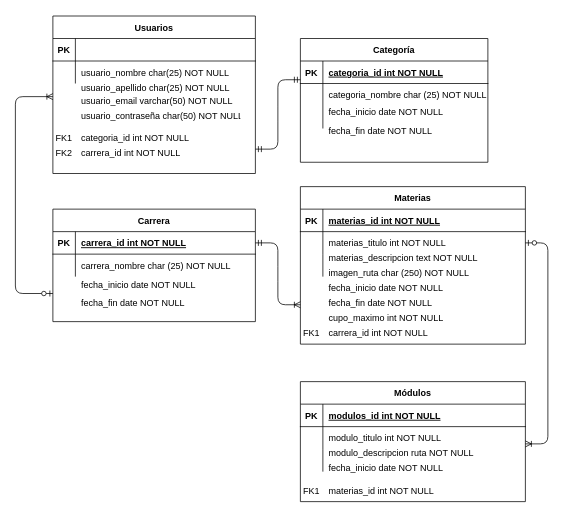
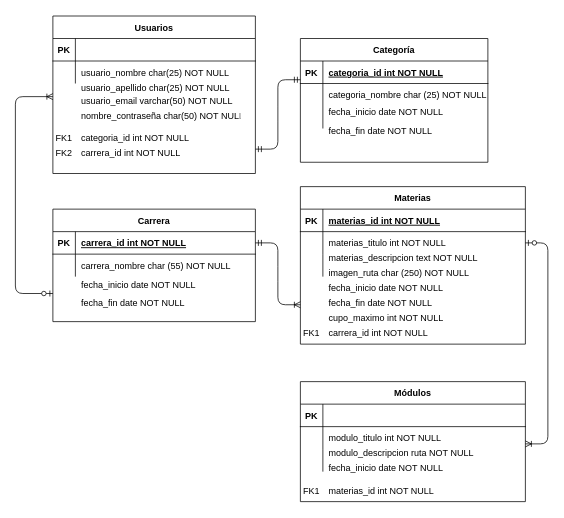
  <mxCell id="0" />
  <mxCell id="1" parent="0" />
  <mxCell id="2" value="Categoría" style="shape=table;startSize=30;container=1;collapsible=1;childLayout=tableLayout;fixedRows=1;rowLines=0;fontStyle=1;align=center;resizeLast=1;" parent="1" vertex="1"><mxGeometry x="400" y="50.5" width="250" height="165" as="geometry" /></mxCell>
  <mxCell id="3" value="" style="shape=partialRectangle;collapsible=0;dropTarget=0;pointerEvents=0;fillColor=none;points=[[0,0.5],[1,0.5]];portConstraint=eastwest;top=0;left=0;right=0;bottom=1;" parent="2" vertex="1"><mxGeometry y="30" width="250" height="30" as="geometry" /></mxCell>
  <mxCell id="4" value="PK" style="shape=partialRectangle;overflow=hidden;connectable=0;fillColor=none;top=0;left=0;bottom=0;right=0;fontStyle=1;" parent="3" vertex="1"><mxGeometry width="30" height="30" as="geometry" /></mxCell>
  <mxCell id="5" value="categoria_id int NOT NULL " style="shape=partialRectangle;overflow=hidden;connectable=0;fillColor=none;top=0;left=0;bottom=0;right=0;align=left;spacingLeft=6;fontStyle=5;" parent="3" vertex="1"><mxGeometry x="30" width="220" height="30" as="geometry" /></mxCell>
  <mxCell id="6" value="" style="shape=partialRectangle;collapsible=0;dropTarget=0;pointerEvents=0;fillColor=none;points=[[0,0.5],[1,0.5]];portConstraint=eastwest;top=0;left=0;right=0;bottom=0;" parent="2" vertex="1"><mxGeometry y="60" width="250" height="30" as="geometry" /></mxCell>
  <mxCell id="7" value="" style="shape=partialRectangle;overflow=hidden;connectable=0;fillColor=none;top=0;left=0;bottom=0;right=0;" parent="6" vertex="1"><mxGeometry width="30" height="30" as="geometry" /></mxCell>
  <mxCell id="8" value="categoria_nombre char (25) NOT NULL" style="shape=partialRectangle;overflow=hidden;connectable=0;fillColor=none;top=0;left=0;bottom=0;right=0;align=left;spacingLeft=6;" parent="6" vertex="1"><mxGeometry x="30" width="220" height="30" as="geometry" /></mxCell>
  <mxCell id="9" value="" style="shape=partialRectangle;collapsible=0;dropTarget=0;pointerEvents=0;fillColor=none;points=[[0,0.5],[1,0.5]];portConstraint=eastwest;top=0;left=0;right=0;bottom=0;" parent="2" vertex="1"><mxGeometry y="90" width="250" height="30" as="geometry" /></mxCell>
  <mxCell id="10" value="" style="shape=partialRectangle;overflow=hidden;connectable=0;fillColor=none;top=0;left=0;bottom=0;right=0;" parent="9" vertex="1"><mxGeometry width="30" height="30" as="geometry" /></mxCell>
  <mxCell id="11" value="" style="shape=partialRectangle;overflow=hidden;connectable=0;fillColor=none;top=0;left=0;bottom=0;right=0;align=left;spacingLeft=6;" parent="9" vertex="1"><mxGeometry x="30" width="220" height="30" as="geometry" /></mxCell>
  <mxCell id="12" value="Carrera" style="shape=table;startSize=30;container=1;collapsible=1;childLayout=tableLayout;fixedRows=1;rowLines=0;fontStyle=1;align=center;resizeLast=1;" parent="1" vertex="1"><mxGeometry x="70" y="278" width="270" height="150" as="geometry" /></mxCell>
  <mxCell id="13" value="" style="shape=partialRectangle;collapsible=0;dropTarget=0;pointerEvents=0;fillColor=none;points=[[0,0.5],[1,0.5]];portConstraint=eastwest;top=0;left=0;right=0;bottom=1;" parent="12" vertex="1"><mxGeometry y="30" width="270" height="30" as="geometry" /></mxCell>
  <mxCell id="14" value="PK" style="shape=partialRectangle;overflow=hidden;connectable=0;fillColor=none;top=0;left=0;bottom=0;right=0;fontStyle=1;" parent="13" vertex="1"><mxGeometry width="30" height="30" as="geometry" /></mxCell>
  <mxCell id="15" value="carrera_id int NOT NULL " style="shape=partialRectangle;overflow=hidden;connectable=0;fillColor=none;top=0;left=0;bottom=0;right=0;align=left;spacingLeft=6;fontStyle=5;" parent="13" vertex="1"><mxGeometry x="30" width="240" height="30" as="geometry" /></mxCell>
  <mxCell id="16" value="" style="shape=partialRectangle;collapsible=0;dropTarget=0;pointerEvents=0;fillColor=none;points=[[0,0.5],[1,0.5]];portConstraint=eastwest;top=0;left=0;right=0;bottom=0;" parent="12" vertex="1"><mxGeometry y="60" width="270" height="30" as="geometry" /></mxCell>
  <mxCell id="17" value="" style="shape=partialRectangle;overflow=hidden;connectable=0;fillColor=none;top=0;left=0;bottom=0;right=0;" parent="16" vertex="1"><mxGeometry width="30" height="30" as="geometry" /></mxCell>
  <mxCell id="18" value="" style="shape=partialRectangle;overflow=hidden;connectable=0;fillColor=none;top=0;left=0;bottom=0;right=0;align=left;spacingLeft=6;" parent="16" vertex="1"><mxGeometry x="30" width="240" height="30" as="geometry" /></mxCell>
  <mxCell id="19" value="Usuarios" style="shape=table;startSize=30;container=1;collapsible=1;childLayout=tableLayout;fixedRows=1;rowLines=0;fontStyle=1;align=center;resizeLast=1;" parent="1" vertex="1"><mxGeometry x="70" y="20.5" width="270" height="210" as="geometry" /></mxCell>
  <mxCell id="20" value="" style="shape=partialRectangle;collapsible=0;dropTarget=0;pointerEvents=0;fillColor=none;points=[[0,0.5],[1,0.5]];portConstraint=eastwest;top=0;left=0;right=0;bottom=1;" parent="19" vertex="1"><mxGeometry y="30" width="270" height="30" as="geometry" /></mxCell>
  <mxCell id="21" value="PK" style="shape=partialRectangle;overflow=hidden;connectable=0;fillColor=none;top=0;left=0;bottom=0;right=0;fontStyle=1;" parent="20" vertex="1"><mxGeometry width="30" height="30" as="geometry" /></mxCell>
  <mxCell id="22" value="" style="shape=partialRectangle;collapsible=0;dropTarget=0;pointerEvents=0;fillColor=none;points=[[0,0.5],[1,0.5]];portConstraint=eastwest;top=0;left=0;right=0;bottom=0;" parent="19" vertex="1"><mxGeometry y="60" width="270" height="30" as="geometry" /></mxCell>
  <mxCell id="23" value="" style="shape=partialRectangle;overflow=hidden;connectable=0;fillColor=none;top=0;left=0;bottom=0;right=0;" parent="22" vertex="1"><mxGeometry width="30" height="30" as="geometry" /></mxCell>
  <mxCell id="24" value="usuario_nombre char(25) NOT NULL" style="shape=partialRectangle;overflow=hidden;connectable=0;fillColor=none;top=0;left=0;bottom=0;right=0;align=left;spacingLeft=6;" parent="22" vertex="1"><mxGeometry x="30" width="240" height="30" as="geometry" /></mxCell>
  <mxCell id="25" value="usuario_apellido char(25) NOT NULL" style="shape=partialRectangle;overflow=hidden;connectable=0;fillColor=none;top=0;left=0;bottom=0;right=0;align=left;spacingLeft=6;" parent="1" vertex="1"><mxGeometry x="100" y="100.5" width="220" height="30" as="geometry" /></mxCell>
  <mxCell id="26" value="usuario_email varchar(50) NOT NULL" style="shape=partialRectangle;overflow=hidden;connectable=0;fillColor=none;top=0;left=0;bottom=0;right=0;align=left;spacingLeft=6;" parent="1" vertex="1"><mxGeometry x="100" y="118" width="220" height="30" as="geometry" /></mxCell>
- <mxCell id="27" value="usuario_contraseña char(50) NOT NULL" style="shape=partialRectangle;overflow=hidden;connectable=0;fillColor=none;top=0;left=0;bottom=0;right=0;align=left;spacingLeft=6;" parent="1" vertex="1"><mxGeometry x="100" y="138" width="220" height="30" as="geometry" /></mxCell>
+ <mxCell id="27" value="nombre_contraseña char(50) NOT NULL" style="shape=partialRectangle;overflow=hidden;connectable=0;fillColor=none;top=0;left=0;bottom=0;right=0;align=left;spacingLeft=6;" parent="1" vertex="1"><mxGeometry x="100" y="138" width="220" height="30" as="geometry" /></mxCell>
  <mxCell id="28" value="fecha_fin date NOT NULL" style="shape=partialRectangle;overflow=hidden;connectable=0;fillColor=none;top=0;left=0;bottom=0;right=0;align=left;spacingLeft=6;" parent="1" vertex="1"><mxGeometry x="100" y="388" width="220" height="30" as="geometry" /></mxCell>
  <mxCell id="29" value="fecha_inicio date NOT NULL" style="shape=partialRectangle;overflow=hidden;connectable=0;fillColor=none;top=0;left=0;bottom=0;right=0;align=left;spacingLeft=6;" parent="1" vertex="1"><mxGeometry x="100" y="358" width="220" height="40" as="geometry" /></mxCell>
  <mxCell id="30" value="Materias" style="shape=table;startSize=30;container=1;collapsible=1;childLayout=tableLayout;fixedRows=1;rowLines=0;fontStyle=1;align=center;resizeLast=1;" parent="1" vertex="1"><mxGeometry x="400" y="248" width="300" height="210" as="geometry" /></mxCell>
  <mxCell id="31" value="" style="shape=partialRectangle;collapsible=0;dropTarget=0;pointerEvents=0;fillColor=none;points=[[0,0.5],[1,0.5]];portConstraint=eastwest;top=0;left=0;right=0;bottom=1;" parent="30" vertex="1"><mxGeometry y="30" width="300" height="30" as="geometry" /></mxCell>
  <mxCell id="32" value="PK" style="shape=partialRectangle;overflow=hidden;connectable=0;fillColor=none;top=0;left=0;bottom=0;right=0;fontStyle=1;" parent="31" vertex="1"><mxGeometry width="30" height="30" as="geometry" /></mxCell>
  <mxCell id="33" value="materias_id int NOT NULL " style="shape=partialRectangle;overflow=hidden;connectable=0;fillColor=none;top=0;left=0;bottom=0;right=0;align=left;spacingLeft=6;fontStyle=5;" parent="31" vertex="1"><mxGeometry x="30" width="270" height="30" as="geometry" /></mxCell>
  <mxCell id="34" value="" style="shape=partialRectangle;collapsible=0;dropTarget=0;pointerEvents=0;fillColor=none;points=[[0,0.5],[1,0.5]];portConstraint=eastwest;top=0;left=0;right=0;bottom=0;" parent="30" vertex="1"><mxGeometry y="60" width="300" height="30" as="geometry" /></mxCell>
  <mxCell id="35" value="" style="shape=partialRectangle;overflow=hidden;connectable=0;fillColor=none;top=0;left=0;bottom=0;right=0;" parent="34" vertex="1"><mxGeometry width="30" height="30" as="geometry" /></mxCell>
  <mxCell id="36" value="materias_titulo int NOT NULL" style="shape=partialRectangle;overflow=hidden;connectable=0;fillColor=none;top=0;left=0;bottom=0;right=0;align=left;spacingLeft=6;" parent="34" vertex="1"><mxGeometry x="30" width="270" height="30" as="geometry" /></mxCell>
  <mxCell id="37" value="" style="shape=partialRectangle;collapsible=0;dropTarget=0;pointerEvents=0;fillColor=none;points=[[0,0.5],[1,0.5]];portConstraint=eastwest;top=0;left=0;right=0;bottom=0;" parent="30" vertex="1"><mxGeometry y="90" width="300" height="30" as="geometry" /></mxCell>
  <mxCell id="38" value="" style="shape=partialRectangle;overflow=hidden;connectable=0;fillColor=none;top=0;left=0;bottom=0;right=0;" parent="37" vertex="1"><mxGeometry width="30" height="30" as="geometry" /></mxCell>
  <mxCell id="39" value="" style="shape=partialRectangle;overflow=hidden;connectable=0;fillColor=none;top=0;left=0;bottom=0;right=0;align=left;spacingLeft=6;" parent="37" vertex="1"><mxGeometry x="30" width="270" height="30" as="geometry" /></mxCell>
  <mxCell id="40" value="cupo_maximo int NOT NULL" style="shape=partialRectangle;overflow=hidden;connectable=0;fillColor=none;top=0;left=0;bottom=0;right=0;align=left;spacingLeft=6;" parent="1" vertex="1"><mxGeometry x="430" y="408" width="210" height="30" as="geometry" /></mxCell>
  <mxCell id="41" value="fecha_inicio date NOT NULL" style="shape=partialRectangle;overflow=hidden;connectable=0;fillColor=none;top=0;left=0;bottom=0;right=0;align=left;spacingLeft=6;" parent="1" vertex="1"><mxGeometry x="430" y="368" width="220" height="30" as="geometry" /></mxCell>
  <mxCell id="42" value="fecha_fin date NOT NULL" style="shape=partialRectangle;overflow=hidden;connectable=0;fillColor=none;top=0;left=0;bottom=0;right=0;align=left;spacingLeft=6;" parent="1" vertex="1"><mxGeometry x="430" y="388" width="220" height="30" as="geometry" /></mxCell>
  <mxCell id="43" value="FK1" style="shape=partialRectangle;overflow=hidden;connectable=0;fillColor=none;top=0;left=0;bottom=0;right=0;" parent="1" vertex="1"><mxGeometry x="70" y="168" width="30" height="30" as="geometry" /></mxCell>
  <mxCell id="44" value="categoria_id int NOT NULL" style="shape=partialRectangle;overflow=hidden;connectable=0;fillColor=none;top=0;left=0;bottom=0;right=0;align=left;spacingLeft=6;" parent="1" vertex="1"><mxGeometry x="100" y="168" width="220" height="30" as="geometry" /></mxCell>
- <mxCell id="45" value="carrera_nombre char (25) NOT NULL" style="shape=partialRectangle;overflow=hidden;connectable=0;fillColor=none;top=0;left=0;bottom=0;right=0;align=left;spacingLeft=6;" parent="1" vertex="1"><mxGeometry x="100" y="338" width="220" height="30" as="geometry" /></mxCell>
+ <mxCell id="45" value="carrera_nombre char (55) NOT NULL" style="shape=partialRectangle;overflow=hidden;connectable=0;fillColor=none;top=0;left=0;bottom=0;right=0;align=left;spacingLeft=6;" parent="1" vertex="1"><mxGeometry x="100" y="338" width="220" height="30" as="geometry" /></mxCell>
  <mxCell id="46" value="materias_descripcion text NOT NULL" style="shape=partialRectangle;overflow=hidden;connectable=0;fillColor=none;top=0;left=0;bottom=0;right=0;align=left;spacingLeft=6;" parent="1" vertex="1"><mxGeometry x="430" y="328" width="260" height="30" as="geometry" /></mxCell>
  <mxCell id="47" value="imagen_ruta char (250) NOT NULL" style="shape=partialRectangle;overflow=hidden;connectable=0;fillColor=none;top=0;left=0;bottom=0;right=0;align=left;spacingLeft=6;" parent="1" vertex="1"><mxGeometry x="430" y="348" width="220" height="30" as="geometry" /></mxCell>
  <mxCell id="48" value="Módulos" style="shape=table;startSize=30;container=1;collapsible=1;childLayout=tableLayout;fixedRows=1;rowLines=0;fontStyle=1;align=center;resizeLast=1;" parent="1" vertex="1"><mxGeometry x="400" y="508" width="300" height="160" as="geometry" /></mxCell>
  <mxCell id="49" value="" style="shape=partialRectangle;collapsible=0;dropTarget=0;pointerEvents=0;fillColor=none;points=[[0,0.5],[1,0.5]];portConstraint=eastwest;top=0;left=0;right=0;bottom=1;" parent="48" vertex="1"><mxGeometry y="30" width="300" height="30" as="geometry" /></mxCell>
  <mxCell id="50" value="PK" style="shape=partialRectangle;overflow=hidden;connectable=0;fillColor=none;top=0;left=0;bottom=0;right=0;fontStyle=1;" parent="49" vertex="1"><mxGeometry width="30" height="30" as="geometry" /></mxCell>
- <mxCell id="51" value="modulos_id int NOT NULL " style="shape=partialRectangle;overflow=hidden;connectable=0;fillColor=none;top=0;left=0;bottom=0;right=0;align=left;spacingLeft=6;fontStyle=5;" parent="49" vertex="1"><mxGeometry x="30" width="270" height="30" as="geometry" /></mxCell>
  <mxCell id="52" value="" style="shape=partialRectangle;collapsible=0;dropTarget=0;pointerEvents=0;fillColor=none;points=[[0,0.5],[1,0.5]];portConstraint=eastwest;top=0;left=0;right=0;bottom=0;" parent="48" vertex="1"><mxGeometry y="60" width="300" height="30" as="geometry" /></mxCell>
  <mxCell id="53" value="" style="shape=partialRectangle;overflow=hidden;connectable=0;fillColor=none;top=0;left=0;bottom=0;right=0;" parent="52" vertex="1"><mxGeometry width="30" height="30" as="geometry" /></mxCell>
  <mxCell id="54" value="modulo_titulo int NOT NULL" style="shape=partialRectangle;overflow=hidden;connectable=0;fillColor=none;top=0;left=0;bottom=0;right=0;align=left;spacingLeft=6;" parent="52" vertex="1"><mxGeometry x="30" width="270" height="30" as="geometry" /></mxCell>
  <mxCell id="55" value="" style="shape=partialRectangle;collapsible=0;dropTarget=0;pointerEvents=0;fillColor=none;points=[[0,0.5],[1,0.5]];portConstraint=eastwest;top=0;left=0;right=0;bottom=0;" parent="48" vertex="1"><mxGeometry y="90" width="300" height="30" as="geometry" /></mxCell>
  <mxCell id="56" value="" style="shape=partialRectangle;overflow=hidden;connectable=0;fillColor=none;top=0;left=0;bottom=0;right=0;" parent="55" vertex="1"><mxGeometry width="30" height="30" as="geometry" /></mxCell>
  <mxCell id="57" value="" style="shape=partialRectangle;overflow=hidden;connectable=0;fillColor=none;top=0;left=0;bottom=0;right=0;align=left;spacingLeft=6;" parent="55" vertex="1"><mxGeometry x="30" width="270" height="30" as="geometry" /></mxCell>
  <mxCell id="58" value="fecha_inicio date NOT NULL" style="shape=partialRectangle;overflow=hidden;connectable=0;fillColor=none;top=0;left=0;bottom=0;right=0;align=left;spacingLeft=6;" parent="1" vertex="1"><mxGeometry x="430" y="608" width="220" height="30" as="geometry" /></mxCell>
  <mxCell id="59" value="modulo_descripcion ruta NOT NULL" style="shape=partialRectangle;overflow=hidden;connectable=0;fillColor=none;top=0;left=0;bottom=0;right=0;align=left;spacingLeft=6;" parent="1" vertex="1"><mxGeometry x="430" y="588" width="260" height="30" as="geometry" /></mxCell>
  <mxCell id="60" value="materias_id int NOT NULL" style="shape=partialRectangle;overflow=hidden;connectable=0;fillColor=none;top=0;left=0;bottom=0;right=0;align=left;spacingLeft=6;" parent="1" vertex="1"><mxGeometry x="430" y="638" width="220" height="30" as="geometry" /></mxCell>
  <mxCell id="61" value="FK1" style="shape=partialRectangle;overflow=hidden;connectable=0;fillColor=none;top=0;left=0;bottom=0;right=0;" parent="1" vertex="1"><mxGeometry x="400" y="638" width="30" height="30" as="geometry" /></mxCell>
  <mxCell id="62" value="carrera_id int NOT NULL" style="shape=partialRectangle;overflow=hidden;connectable=0;fillColor=none;top=0;left=0;bottom=0;right=0;align=left;spacingLeft=6;" parent="1" vertex="1"><mxGeometry x="100" y="188" width="220" height="30" as="geometry" /></mxCell>
  <mxCell id="63" value="FK2" style="shape=partialRectangle;overflow=hidden;connectable=0;fillColor=none;top=0;left=0;bottom=0;right=0;" parent="1" vertex="1"><mxGeometry x="70" y="188" width="30" height="30" as="geometry" /></mxCell>
  <mxCell id="64" value="carrera_id int NOT NULL" style="shape=partialRectangle;overflow=hidden;connectable=0;fillColor=none;top=0;left=0;bottom=0;right=0;align=left;spacingLeft=6;" parent="1" vertex="1"><mxGeometry x="430" y="428" width="210" height="30" as="geometry" /></mxCell>
  <mxCell id="65" value="FK1" style="shape=partialRectangle;overflow=hidden;connectable=0;fillColor=none;top=0;left=0;bottom=0;right=0;" parent="1" vertex="1"><mxGeometry x="400" y="428" width="30" height="30" as="geometry" /></mxCell>
  <mxCell id="66" value="" style="edgeStyle=entityRelationEdgeStyle;fontSize=12;html=1;endArrow=ERmandOne;startArrow=ERmandOne;entryX=0;entryY=0.833;entryDx=0;entryDy=0;entryPerimeter=0;" parent="1" target="3" edge="1"><mxGeometry width="100" height="100" relative="1" as="geometry"><mxPoint x="340" y="198" as="sourcePoint" /><mxPoint x="390" y="148" as="targetPoint" /></mxGeometry></mxCell>
  <mxCell id="67" value="" style="edgeStyle=entityRelationEdgeStyle;fontSize=12;html=1;endArrow=ERoneToMany;startArrow=ERmandOne;exitX=1;exitY=0.5;exitDx=0;exitDy=0;entryX=0;entryY=0.75;entryDx=0;entryDy=0;" parent="1" source="13" target="30" edge="1"><mxGeometry width="100" height="100" relative="1" as="geometry"><mxPoint x="320" y="348" as="sourcePoint" /><mxPoint x="400" y="478" as="targetPoint" /></mxGeometry></mxCell>
  <mxCell id="68" value="" style="edgeStyle=elbowEdgeStyle;fontSize=12;html=1;endArrow=ERoneToMany;startArrow=ERzeroToOne;exitX=0;exitY=0.75;exitDx=0;exitDy=0;" parent="1" source="12" edge="1"><mxGeometry width="100" height="100" relative="1" as="geometry"><mxPoint x="50" y="458" as="sourcePoint" /><mxPoint x="70" y="128" as="targetPoint" /><Array as="points"><mxPoint x="20" y="148" /></Array></mxGeometry></mxCell>
  <mxCell id="69" style="edgeStyle=elbowEdgeStyle;rounded=0;orthogonalLoop=1;jettySize=auto;html=1;entryX=0;entryY=0.5;entryDx=0;entryDy=0;" parent="1" source="19" target="19" edge="1"><mxGeometry relative="1" as="geometry" /></mxCell>
  <mxCell id="70" value="" style="edgeStyle=elbowEdgeStyle;fontSize=12;html=1;endArrow=ERoneToMany;startArrow=ERzeroToOne;entryX=1;entryY=0.767;entryDx=0;entryDy=0;entryPerimeter=0;exitX=1;exitY=0.5;exitDx=0;exitDy=0;" parent="1" source="34" target="52" edge="1"><mxGeometry width="100" height="100" relative="1" as="geometry"><mxPoint x="320" y="458" as="sourcePoint" /><mxPoint x="420" y="358" as="targetPoint" /><Array as="points"><mxPoint x="730" y="448" /></Array></mxGeometry></mxCell>
  <mxCell id="71" value="fecha_inicio date NOT NULL" style="shape=partialRectangle;overflow=hidden;connectable=0;fillColor=none;top=0;left=0;bottom=0;right=0;align=left;spacingLeft=6;" parent="1" vertex="1"><mxGeometry x="430" y="128" width="220" height="40" as="geometry" /></mxCell>
  <mxCell id="72" value="fecha_fin date NOT NULL" style="shape=partialRectangle;overflow=hidden;connectable=0;fillColor=none;top=0;left=0;bottom=0;right=0;align=left;spacingLeft=6;" parent="1" vertex="1"><mxGeometry x="430" y="158" width="220" height="30" as="geometry" /></mxCell>
